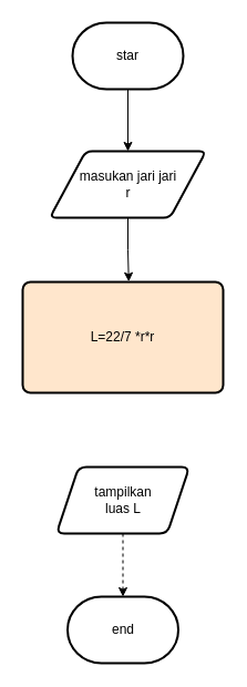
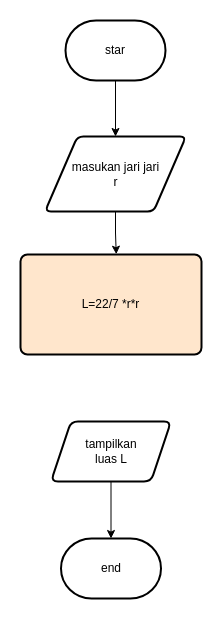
  <mxCell id="0" />
  <mxCell id="1" parent="0" />
  <mxCell id="2" style="edgeStyle=orthogonalEdgeStyle;rounded=0;orthogonalLoop=1;jettySize=auto;html=1;exitX=0.5;exitY=1;exitDx=0;exitDy=0;exitPerimeter=0;entryX=0.5;entryY=0;entryDx=0;entryDy=0;" edge="1" parent="1" source="3" target="4"><mxGeometry relative="1" as="geometry" /></mxCell>
  <mxCell id="3" value="star" style="strokeWidth=2;html=1;shape=mxgraph.flowchart.terminator;whiteSpace=wrap;" vertex="1" parent="1"><mxGeometry x="65" y="20" width="100" height="60" as="geometry" /></mxCell>
- <mxCell id="4" value="&lt;div&gt;masukan jari jari&lt;/div&gt;&lt;div&gt;r&lt;br&gt;&lt;/div&gt;" style="shape=parallelogram;html=1;strokeWidth=2;perimeter=parallelogramPerimeter;whiteSpace=wrap;rounded=1;arcSize=12;size=0.23;" vertex="1" parent="1"><mxGeometry x="44.5" y="136" width="141" height="60" as="geometry" /></mxCell>
+ <mxCell id="4" value="&lt;div&gt;masukan jari jari&lt;/div&gt;&lt;div&gt;r&lt;br&gt;&lt;/div&gt;" style="shape=parallelogram;html=1;strokeWidth=2;perimeter=parallelogramPerimeter;whiteSpace=wrap;rounded=1;arcSize=12;size=0.23;" vertex="1" parent="1"><mxGeometry x="44.5" y="136" width="141" height="75" as="geometry" /></mxCell>
  <mxCell id="5" value="L=22/7 *r*r" style="rounded=1;whiteSpace=wrap;html=1;absoluteArcSize=1;arcSize=14;strokeWidth=2;fillColor=#ffe6cc;" vertex="1" parent="1"><mxGeometry x="20" y="254" width="181" height="100" as="geometry" /></mxCell>
  <mxCell id="6" style="edgeStyle=orthogonalEdgeStyle;rounded=0;orthogonalLoop=1;jettySize=auto;html=1;exitX=0.5;exitY=1;exitDx=0;exitDy=0;entryX=0.529;entryY=-0.003;entryDx=0;entryDy=0;entryPerimeter=0;" edge="1" parent="1" source="4" target="5"><mxGeometry relative="1" as="geometry" /></mxCell>
  <mxCell id="7" value="&lt;div&gt;tampilkan&lt;/div&gt;&lt;div&gt;luas L&lt;br&gt;&lt;/div&gt;" style="shape=parallelogram;perimeter=parallelogramPerimeter;whiteSpace=wrap;html=1;fixedSize=1;rounded=1;arcSize=14;strokeWidth=2;" vertex="1" parent="1"><mxGeometry x="50.5" y="421" width="120" height="60" as="geometry" /></mxCell>
  <mxCell id="8" value="end" style="strokeWidth=2;html=1;shape=mxgraph.flowchart.terminator;whiteSpace=wrap;" vertex="1" parent="1"><mxGeometry x="60.5" y="538" width="100" height="60" as="geometry" /></mxCell>
- <mxCell id="9" style="edgeStyle=orthogonalEdgeStyle;rounded=0;orthogonalLoop=1;jettySize=auto;html=1;exitX=0.5;exitY=1;exitDx=0;exitDy=0;entryX=0.5;entryY=0;entryDx=0;entryDy=0;entryPerimeter=0;dashed=1;" edge="1" parent="1" source="7" target="8"><mxGeometry relative="1" as="geometry" /></mxCell>
+ <mxCell id="9" style="edgeStyle=orthogonalEdgeStyle;rounded=0;orthogonalLoop=1;jettySize=auto;html=1;exitX=0.5;exitY=1;exitDx=0;exitDy=0;entryX=0.5;entryY=0;entryDx=0;entryDy=0;entryPerimeter=0;" edge="1" parent="1" source="7" target="8"><mxGeometry relative="1" as="geometry" /></mxCell>
